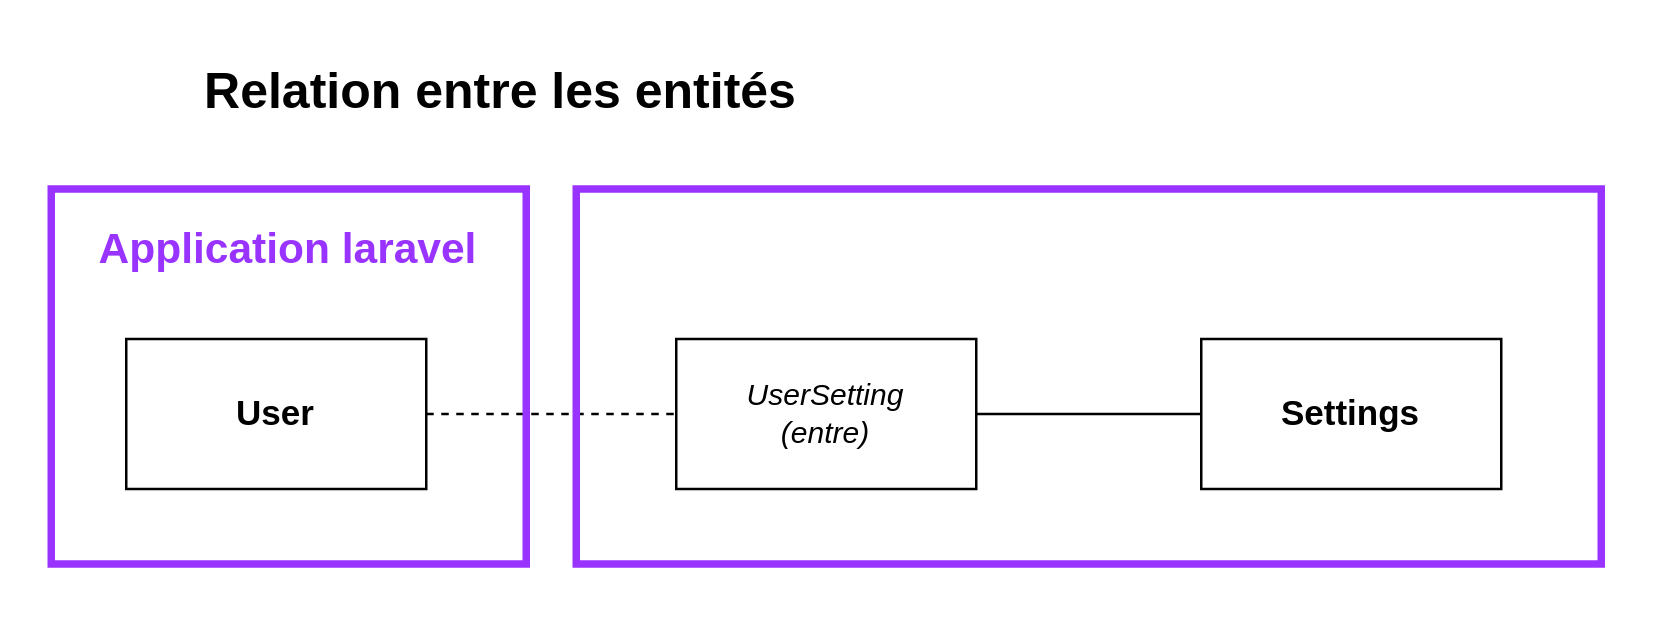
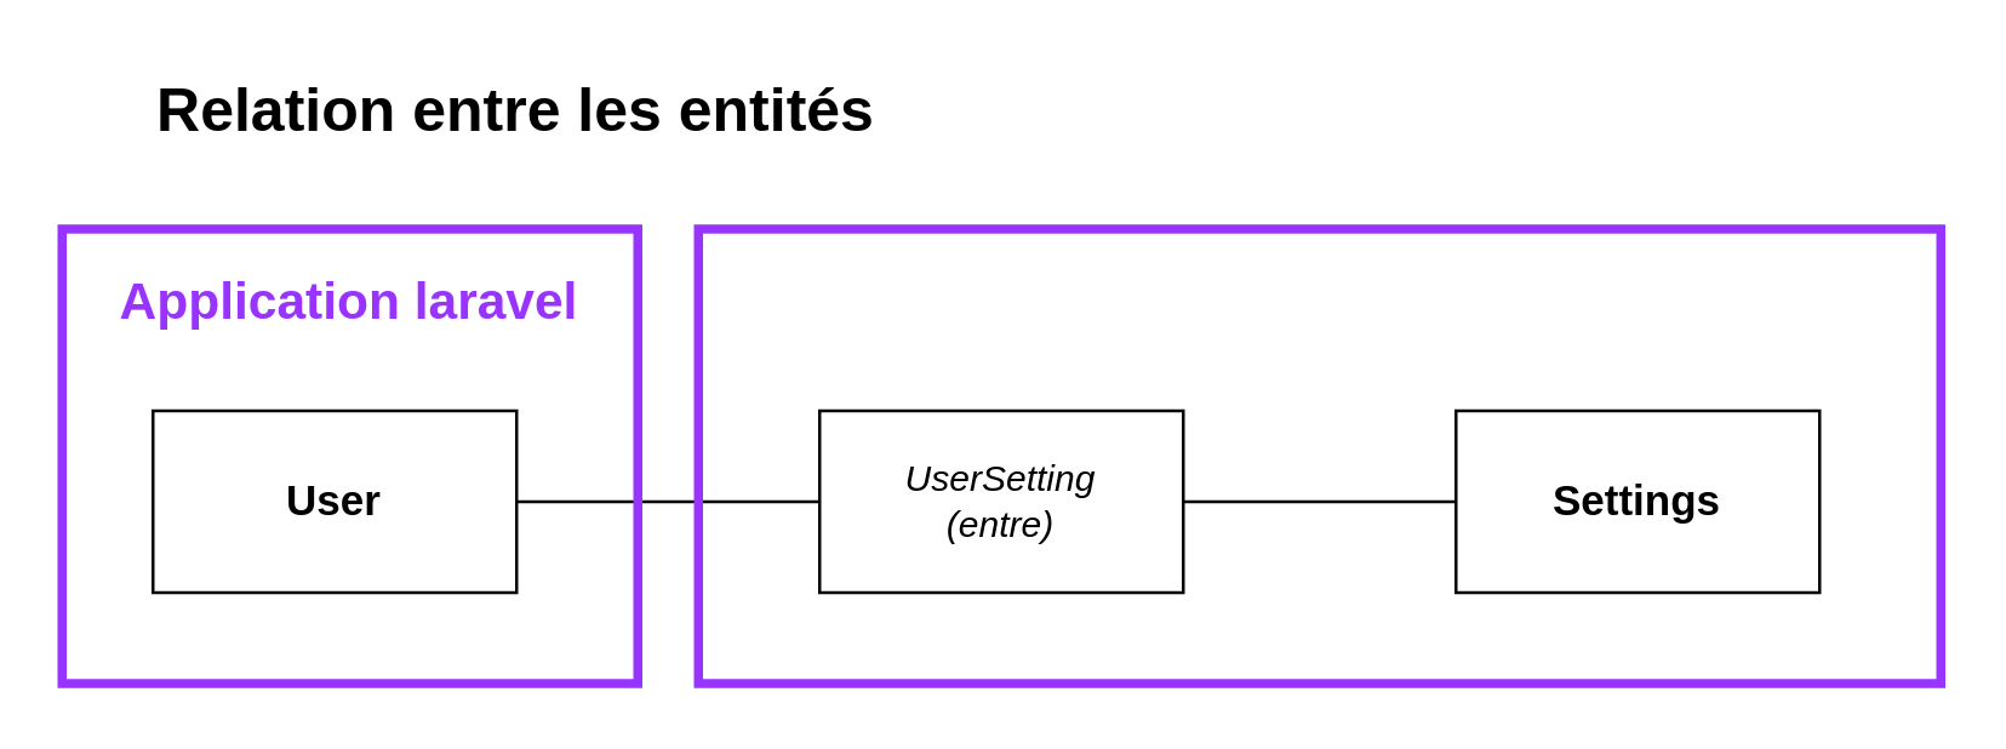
  <mxCell id="0" />
  <mxCell id="1" parent="0" />
- <mxCell id="2" style="edgeStyle=none;html=1;exitX=1;exitY=0.5;exitDx=0;exitDy=0;entryX=0;entryY=0.5;entryDx=0;entryDy=0;endArrow=none;endFill=0;dashed=1;" parent="1" source="3" target="6" edge="1"><mxGeometry relative="1" as="geometry" /></mxCell>
+ <mxCell id="2" style="edgeStyle=none;html=1;exitX=1;exitY=0.5;exitDx=0;exitDy=0;entryX=0;entryY=0.5;entryDx=0;entryDy=0;endArrow=none;endFill=0;" parent="1" source="3" target="6" edge="1"><mxGeometry relative="1" as="geometry" /></mxCell>
  <mxCell id="3" value="&lt;b&gt;&lt;font style=&quot;font-size: 14px&quot;&gt;User&lt;/font&gt;&lt;/b&gt;" style="rounded=0;whiteSpace=wrap;html=1;" parent="1" vertex="1"><mxGeometry x="50" y="135" width="120" height="60" as="geometry" /></mxCell>
  <mxCell id="4" value="&lt;b&gt;&lt;font style=&quot;font-size: 14px&quot;&gt;Settings&lt;br&gt;&lt;/font&gt;&lt;/b&gt;" style="rounded=0;whiteSpace=wrap;html=1;" parent="1" vertex="1"><mxGeometry x="480" y="135" width="120" height="60" as="geometry" /></mxCell>
  <mxCell id="5" style="edgeStyle=none;html=1;exitX=1;exitY=0.5;exitDx=0;exitDy=0;endArrow=none;endFill=0;" parent="1" source="6" edge="1"><mxGeometry relative="1" as="geometry"><mxPoint x="480" y="165" as="targetPoint" /></mxGeometry></mxCell>
  <mxCell id="6" value="&lt;i&gt;UserSetting&lt;br&gt;(entre)&lt;br&gt;&lt;/i&gt;" style="rounded=0;whiteSpace=wrap;html=1;" parent="1" vertex="1"><mxGeometry x="270" y="135" width="120" height="60" as="geometry" /></mxCell>
- <mxCell id="7" value="Relation entre les entités" style="text;html=1;strokeColor=none;fillColor=none;align=center;verticalAlign=middle;whiteSpace=wrap;rounded=0;fontStyle=1;fontSize=20;" parent="1" vertex="1"><mxGeometry x="70" y="20" width="260" height="30" as="geometry" /></mxCell>
+ <mxCell id="7" value="Relation entre les entités" style="text;html=1;strokeColor=none;fillColor=none;align=center;verticalAlign=middle;whiteSpace=wrap;rounded=0;fontStyle=1;fontSize=20;" parent="1" vertex="1"><mxGeometry x="40" y="20" width="260" height="30" as="geometry" /></mxCell>
  <mxCell id="8" value="" style="rounded=0;whiteSpace=wrap;html=1;fillColor=none;fontColor=#ffffff;strokeColor=#9933FF;strokeWidth=3;" vertex="1" parent="1"><mxGeometry x="230" y="75" width="410" height="150" as="geometry" /></mxCell>
  <mxCell id="9" value="" style="rounded=0;whiteSpace=wrap;html=1;fontSize=17;fontColor=#9933FF;strokeColor=#9933FF;strokeWidth=3;fillColor=none;" vertex="1" parent="1"><mxGeometry x="20" y="75" width="190" height="150" as="geometry" /></mxCell>
  <mxCell id="10" value="Application laravel" style="text;html=1;strokeColor=none;fillColor=none;align=center;verticalAlign=middle;whiteSpace=wrap;rounded=0;fontColor=#9933FF;fontStyle=1;fontSize=17;" vertex="1" parent="1"><mxGeometry x="35" y="85" width="160" height="30" as="geometry" /></mxCell>
